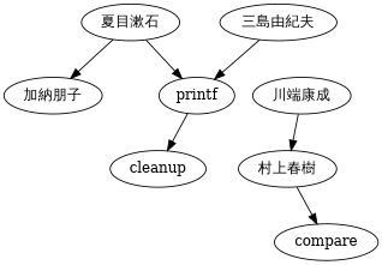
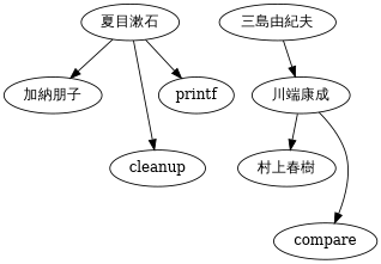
  digraph {
    "夏目漱石"
    "加納朋子"
    cleanup
    printf
    "三島由紀夫"
    "川端康成"
    "村上春樹"
    compare
    "夏目漱石" -> "加納朋子"
-   printf -> cleanup
+   "夏目漱石" -> cleanup
    "夏目漱石" -> printf
-   "三島由紀夫" -> printf
+   "三島由紀夫" -> "川端康成"
    "川端康成" -> "村上春樹"
-   "村上春樹" -> compare
+   "川端康成" -> compare
  }
